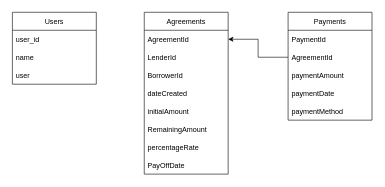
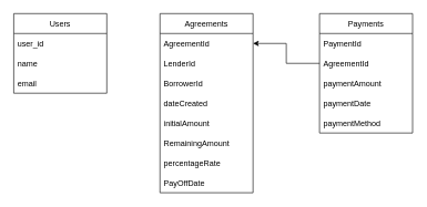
  <mxCell id="0" />
  <mxCell id="1" parent="0" />
  <mxCell id="2" value="Users" style="swimlane;fontStyle=0;childLayout=stackLayout;horizontal=1;startSize=30;horizontalStack=0;resizeParent=1;resizeParentMax=0;resizeLast=0;collapsible=1;marginBottom=0;" vertex="1" parent="1"><mxGeometry x="20" y="20" width="140" height="120" as="geometry" /></mxCell>
  <mxCell id="3" value="user_id" style="text;strokeColor=none;fillColor=none;align=left;verticalAlign=middle;spacingLeft=4;spacingRight=4;overflow=hidden;points=[[0,0.5],[1,0.5]];portConstraint=eastwest;rotatable=0;" vertex="1" parent="2"><mxGeometry y="30" width="140" height="30" as="geometry" /></mxCell>
  <mxCell id="4" value="name" style="text;strokeColor=none;fillColor=none;align=left;verticalAlign=middle;spacingLeft=4;spacingRight=4;overflow=hidden;points=[[0,0.5],[1,0.5]];portConstraint=eastwest;rotatable=0;" vertex="1" parent="2"><mxGeometry y="60" width="140" height="30" as="geometry" /></mxCell>
- <mxCell id="5" value="user" style="text;strokeColor=none;fillColor=none;align=left;verticalAlign=middle;spacingLeft=4;spacingRight=4;overflow=hidden;points=[[0,0.5],[1,0.5]];portConstraint=eastwest;rotatable=0;" vertex="1" parent="2"><mxGeometry y="90" width="140" height="30" as="geometry" /></mxCell>
+ <mxCell id="5" value="email" style="text;strokeColor=none;fillColor=none;align=left;verticalAlign=middle;spacingLeft=4;spacingRight=4;overflow=hidden;points=[[0,0.5],[1,0.5]];portConstraint=eastwest;rotatable=0;" vertex="1" parent="2"><mxGeometry y="90" width="140" height="30" as="geometry" /></mxCell>
  <mxCell id="6" value="Agreements" style="swimlane;fontStyle=0;childLayout=stackLayout;horizontal=1;startSize=30;horizontalStack=0;resizeParent=1;resizeParentMax=0;resizeLast=0;collapsible=1;marginBottom=0;" vertex="1" parent="1"><mxGeometry x="240" y="20" width="140" height="270" as="geometry" /></mxCell>
  <mxCell id="7" value="AgreementId" style="text;strokeColor=none;fillColor=none;align=left;verticalAlign=middle;spacingLeft=4;spacingRight=4;overflow=hidden;points=[[0,0.5],[1,0.5]];portConstraint=eastwest;rotatable=0;" vertex="1" parent="6"><mxGeometry y="30" width="140" height="30" as="geometry" /></mxCell>
  <mxCell id="8" value="LenderId" style="text;strokeColor=none;fillColor=none;align=left;verticalAlign=middle;spacingLeft=4;spacingRight=4;overflow=hidden;points=[[0,0.5],[1,0.5]];portConstraint=eastwest;rotatable=0;" vertex="1" parent="6"><mxGeometry y="60" width="140" height="30" as="geometry" /></mxCell>
  <mxCell id="9" value="BorrowerId" style="text;strokeColor=none;fillColor=none;align=left;verticalAlign=middle;spacingLeft=4;spacingRight=4;overflow=hidden;points=[[0,0.5],[1,0.5]];portConstraint=eastwest;rotatable=0;" vertex="1" parent="6"><mxGeometry y="90" width="140" height="30" as="geometry" /></mxCell>
  <mxCell id="10" value="dateCreated" style="text;strokeColor=none;fillColor=none;align=left;verticalAlign=middle;spacingLeft=4;spacingRight=4;overflow=hidden;points=[[0,0.5],[1,0.5]];portConstraint=eastwest;rotatable=0;" vertex="1" parent="6"><mxGeometry y="120" width="140" height="30" as="geometry" /></mxCell>
  <mxCell id="11" value="initialAmount" style="text;strokeColor=none;fillColor=none;align=left;verticalAlign=middle;spacingLeft=4;spacingRight=4;overflow=hidden;points=[[0,0.5],[1,0.5]];portConstraint=eastwest;rotatable=0;" vertex="1" parent="6"><mxGeometry y="150" width="140" height="30" as="geometry" /></mxCell>
  <mxCell id="12" value="RemainingAmount" style="text;strokeColor=none;fillColor=none;align=left;verticalAlign=middle;spacingLeft=4;spacingRight=4;overflow=hidden;points=[[0,0.5],[1,0.5]];portConstraint=eastwest;rotatable=0;" vertex="1" parent="6"><mxGeometry y="180" width="140" height="30" as="geometry" /></mxCell>
  <mxCell id="13" value="percentageRate" style="text;strokeColor=none;fillColor=none;align=left;verticalAlign=middle;spacingLeft=4;spacingRight=4;overflow=hidden;points=[[0,0.5],[1,0.5]];portConstraint=eastwest;rotatable=0;" vertex="1" parent="6"><mxGeometry y="210" width="140" height="30" as="geometry" /></mxCell>
  <mxCell id="14" value="PayOffDate" style="text;strokeColor=none;fillColor=none;align=left;verticalAlign=middle;spacingLeft=4;spacingRight=4;overflow=hidden;points=[[0,0.5],[1,0.5]];portConstraint=eastwest;rotatable=0;" vertex="1" parent="6"><mxGeometry y="240" width="140" height="30" as="geometry" /></mxCell>
  <mxCell id="15" value="Payments" style="swimlane;fontStyle=0;childLayout=stackLayout;horizontal=1;startSize=30;horizontalStack=0;resizeParent=1;resizeParentMax=0;resizeLast=0;collapsible=1;marginBottom=0;" vertex="1" parent="1"><mxGeometry x="480" y="20" width="140" height="180" as="geometry" /></mxCell>
  <mxCell id="16" value="PaymentId    " style="text;strokeColor=none;fillColor=none;align=left;verticalAlign=middle;spacingLeft=4;spacingRight=4;overflow=hidden;points=[[0,0.5],[1,0.5]];portConstraint=eastwest;rotatable=0;" vertex="1" parent="15"><mxGeometry y="30" width="140" height="30" as="geometry" /></mxCell>
  <mxCell id="17" value="AgreementId" style="text;strokeColor=none;fillColor=none;align=left;verticalAlign=middle;spacingLeft=4;spacingRight=4;overflow=hidden;points=[[0,0.5],[1,0.5]];portConstraint=eastwest;rotatable=0;" vertex="1" parent="15"><mxGeometry y="60" width="140" height="30" as="geometry" /></mxCell>
  <mxCell id="18" value="paymentAmount" style="text;strokeColor=none;fillColor=none;align=left;verticalAlign=middle;spacingLeft=4;spacingRight=4;overflow=hidden;points=[[0,0.5],[1,0.5]];portConstraint=eastwest;rotatable=0;" vertex="1" parent="15"><mxGeometry y="90" width="140" height="30" as="geometry" /></mxCell>
  <mxCell id="19" value="paymentDate" style="text;strokeColor=none;fillColor=none;align=left;verticalAlign=middle;spacingLeft=4;spacingRight=4;overflow=hidden;points=[[0,0.5],[1,0.5]];portConstraint=eastwest;rotatable=0;" vertex="1" parent="15"><mxGeometry y="120" width="140" height="30" as="geometry" /></mxCell>
  <mxCell id="20" value="paymentMethod" style="text;strokeColor=none;fillColor=none;align=left;verticalAlign=middle;spacingLeft=4;spacingRight=4;overflow=hidden;points=[[0,0.5],[1,0.5]];portConstraint=eastwest;rotatable=0;" vertex="1" parent="15"><mxGeometry y="150" width="140" height="30" as="geometry" /></mxCell>
  <mxCell id="21" style="edgeStyle=orthogonalEdgeStyle;rounded=0;orthogonalLoop=1;jettySize=auto;html=1;" edge="1" parent="1" source="17" target="7"><mxGeometry relative="1" as="geometry" /></mxCell>
